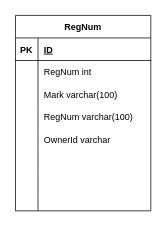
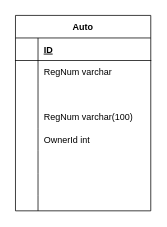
  <mxCell id="0" />
  <mxCell id="1" parent="0" />
- <mxCell id="2" value="RegNum" style="shape=table;startSize=30;container=1;collapsible=1;childLayout=tableLayout;fixedRows=1;rowLines=0;fontStyle=1;align=center;resizeLast=1;" parent="1" vertex="1"><mxGeometry x="20" y="20" width="180" height="260" as="geometry" /></mxCell>
+ <mxCell id="2" value="Auto" style="shape=table;startSize=30;container=1;collapsible=1;childLayout=tableLayout;fixedRows=1;rowLines=0;fontStyle=1;align=center;resizeLast=1;" parent="1" vertex="1"><mxGeometry x="20" y="20" width="180" height="260" as="geometry" /></mxCell>
  <mxCell id="3" value="" style="shape=partialRectangle;collapsible=0;dropTarget=0;pointerEvents=0;fillColor=none;top=0;left=0;bottom=1;right=0;points=[[0,0.5],[1,0.5]];portConstraint=eastwest;" parent="2" vertex="1"><mxGeometry y="30" width="180" height="30" as="geometry" /></mxCell>
- <mxCell id="4" value="PK" style="shape=partialRectangle;connectable=0;fillColor=none;top=0;left=0;bottom=0;right=0;fontStyle=1;overflow=hidden;" parent="3" vertex="1"><mxGeometry width="30" height="30" as="geometry" /></mxCell>
  <mxCell id="5" value="ID" style="shape=partialRectangle;connectable=0;fillColor=none;top=0;left=0;bottom=0;right=0;align=left;spacingLeft=6;fontStyle=5;overflow=hidden;" parent="3" vertex="1"><mxGeometry x="30" width="150" height="30" as="geometry" /></mxCell>
  <mxCell id="6" value="" style="shape=partialRectangle;collapsible=0;dropTarget=0;pointerEvents=0;fillColor=none;top=0;left=0;bottom=0;right=0;points=[[0,0.5],[1,0.5]];portConstraint=eastwest;" parent="2" vertex="1"><mxGeometry y="60" width="180" height="30" as="geometry" /></mxCell>
  <mxCell id="7" value="" style="shape=partialRectangle;connectable=0;fillColor=none;top=0;left=0;bottom=0;right=0;editable=1;overflow=hidden;" parent="6" vertex="1"><mxGeometry width="30" height="30" as="geometry" /></mxCell>
- <mxCell id="8" value="RegNum int" style="shape=partialRectangle;connectable=0;fillColor=none;top=0;left=0;bottom=0;right=0;align=left;spacingLeft=6;overflow=hidden;" parent="6" vertex="1"><mxGeometry x="30" width="150" height="30" as="geometry" /></mxCell>
+ <mxCell id="8" value="RegNum varchar" style="shape=partialRectangle;connectable=0;fillColor=none;top=0;left=0;bottom=0;right=0;align=left;spacingLeft=6;overflow=hidden;" parent="6" vertex="1"><mxGeometry x="30" width="150" height="30" as="geometry" /></mxCell>
  <mxCell id="9" value="" style="shape=partialRectangle;collapsible=0;dropTarget=0;pointerEvents=0;fillColor=none;top=0;left=0;bottom=0;right=0;points=[[0,0.5],[1,0.5]];portConstraint=eastwest;shadow=0;sketch=0;" parent="2" vertex="1"><mxGeometry y="90" width="180" height="30" as="geometry" /></mxCell>
  <mxCell id="10" value="" style="shape=partialRectangle;connectable=0;fillColor=none;top=0;left=0;bottom=0;right=0;editable=1;overflow=hidden;" parent="9" vertex="1"><mxGeometry width="30" height="30" as="geometry" /></mxCell>
- <mxCell id="11" value="Mark varchar(100)" style="shape=partialRectangle;connectable=0;fillColor=none;top=0;left=0;bottom=0;right=0;align=left;spacingLeft=6;overflow=hidden;" parent="9" vertex="1"><mxGeometry x="30" width="150" height="30" as="geometry" /></mxCell>
  <mxCell id="12" value="" style="shape=partialRectangle;collapsible=0;dropTarget=0;pointerEvents=0;fillColor=none;top=0;left=0;bottom=0;right=0;points=[[0,0.5],[1,0.5]];portConstraint=eastwest;" parent="2" vertex="1"><mxGeometry y="120" width="180" height="30" as="geometry" /></mxCell>
  <mxCell id="13" value="" style="shape=partialRectangle;connectable=0;fillColor=none;top=0;left=0;bottom=0;right=0;editable=1;overflow=hidden;" parent="12" vertex="1"><mxGeometry width="30" height="30" as="geometry" /></mxCell>
  <mxCell id="14" value="RegNum varchar(100)" style="shape=partialRectangle;connectable=0;fillColor=none;top=0;left=0;bottom=0;right=0;align=left;spacingLeft=6;overflow=hidden;" parent="12" vertex="1"><mxGeometry x="30" width="150" height="30" as="geometry" /></mxCell>
  <mxCell id="15" value="" style="shape=partialRectangle;collapsible=0;dropTarget=0;pointerEvents=0;fillColor=none;top=0;left=0;bottom=0;right=0;points=[[0,0.5],[1,0.5]];portConstraint=eastwest;" parent="2" vertex="1"><mxGeometry y="150" width="180" height="30" as="geometry" /></mxCell>
  <mxCell id="16" value="" style="shape=partialRectangle;connectable=0;fillColor=none;top=0;left=0;bottom=0;right=0;editable=1;overflow=hidden;" parent="15" vertex="1"><mxGeometry width="30" height="30" as="geometry" /></mxCell>
- <mxCell id="17" value="OwnerId varchar" style="shape=partialRectangle;connectable=0;fillColor=none;top=0;left=0;bottom=0;right=0;align=left;spacingLeft=6;overflow=hidden;" parent="15" vertex="1"><mxGeometry x="30" width="150" height="30" as="geometry" /></mxCell>
+ <mxCell id="17" value="OwnerId int" style="shape=partialRectangle;connectable=0;fillColor=none;top=0;left=0;bottom=0;right=0;align=left;spacingLeft=6;overflow=hidden;" parent="15" vertex="1"><mxGeometry x="30" width="150" height="30" as="geometry" /></mxCell>
  <mxCell id="18" value="" style="shape=partialRectangle;collapsible=0;dropTarget=0;pointerEvents=0;fillColor=none;top=0;left=0;bottom=0;right=0;points=[[0,0.5],[1,0.5]];portConstraint=eastwest;" parent="2" vertex="1"><mxGeometry y="180" width="180" height="30" as="geometry" /></mxCell>
  <mxCell id="19" value="" style="shape=partialRectangle;connectable=0;fillColor=none;top=0;left=0;bottom=0;right=0;editable=1;overflow=hidden;" parent="18" vertex="1"><mxGeometry width="30" height="30" as="geometry" /></mxCell>
  <mxCell id="20" value="" style="shape=partialRectangle;connectable=0;fillColor=none;top=0;left=0;bottom=0;right=0;align=left;spacingLeft=6;overflow=hidden;" parent="18" vertex="1"><mxGeometry x="30" width="150" height="30" as="geometry" /></mxCell>
  <mxCell id="21" value="" style="shape=partialRectangle;collapsible=0;dropTarget=0;pointerEvents=0;fillColor=none;top=0;left=0;bottom=0;right=0;points=[[0,0.5],[1,0.5]];portConstraint=eastwest;" parent="2" vertex="1"><mxGeometry y="210" width="180" height="30" as="geometry" /></mxCell>
  <mxCell id="22" value="" style="shape=partialRectangle;connectable=0;fillColor=none;top=0;left=0;bottom=0;right=0;editable=1;overflow=hidden;" parent="21" vertex="1"><mxGeometry width="30" height="30" as="geometry" /></mxCell>
  <mxCell id="23" value="" style="shape=partialRectangle;connectable=0;fillColor=none;top=0;left=0;bottom=0;right=0;align=left;spacingLeft=6;overflow=hidden;" parent="21" vertex="1"><mxGeometry x="30" width="150" height="30" as="geometry" /></mxCell>
  <mxCell id="24" value="" style="shape=partialRectangle;collapsible=0;dropTarget=0;pointerEvents=0;fillColor=none;top=0;left=0;bottom=0;right=0;points=[[0,0.5],[1,0.5]];portConstraint=eastwest;" parent="2" vertex="1"><mxGeometry y="240" width="180" height="20" as="geometry" /></mxCell>
  <mxCell id="25" value="" style="shape=partialRectangle;connectable=0;fillColor=none;top=0;left=0;bottom=0;right=0;editable=1;overflow=hidden;" parent="24" vertex="1"><mxGeometry width="30" height="20" as="geometry" /></mxCell>
  <mxCell id="26" value="" style="shape=partialRectangle;connectable=0;fillColor=none;top=0;left=0;bottom=0;right=0;align=left;spacingLeft=6;overflow=hidden;" parent="24" vertex="1"><mxGeometry x="30" width="150" height="20" as="geometry" /></mxCell>
